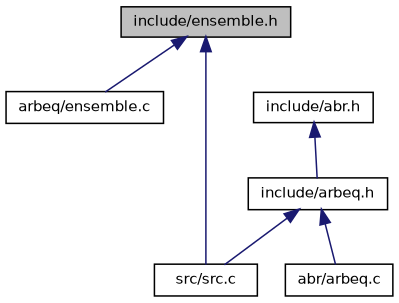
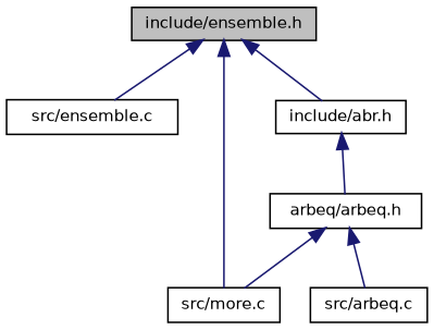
  digraph {
    node [color=black fillcolor=white fontname=Helvetica fontsize=10 shape=record style=filled]
    edge [color=midnightblue dir=back fontname=Helvetica fontsize=10 labelfontname=Helvetica labelfontsize=10 style=solid]
    n1 [fillcolor=grey75 fontcolor=black height=0.2 label="include/ensemble.h" width=0.4]
-   n2 [height=0.2 label="arbeq/ensemble.c" width=0.4]
-   n3 [height=0.2 label="src/src.c" width=0.4]
+   n2 [height=0.2 label="src/ensemble.c" width=0.4]
+   n3 [height=0.2 label="src/more.c" width=0.4]
    n4 [height=0.2 label="include/abr.h" width=0.4]
-   n5 [height=0.2 label="include/arbeq.h" width=0.4]
-   n6 [height=0.2 label="abr/arbeq.c" width=0.4]
+   n5 [height=0.2 label="arbeq/arbeq.h" width=0.4]
+   n6 [height=0.2 label="src/arbeq.c" width=0.4]
    n1 -> n2
    n1 -> n3
+   n1 -> n4
    n4 -> n5
    n5 -> n3
    n5 -> n6
  }
